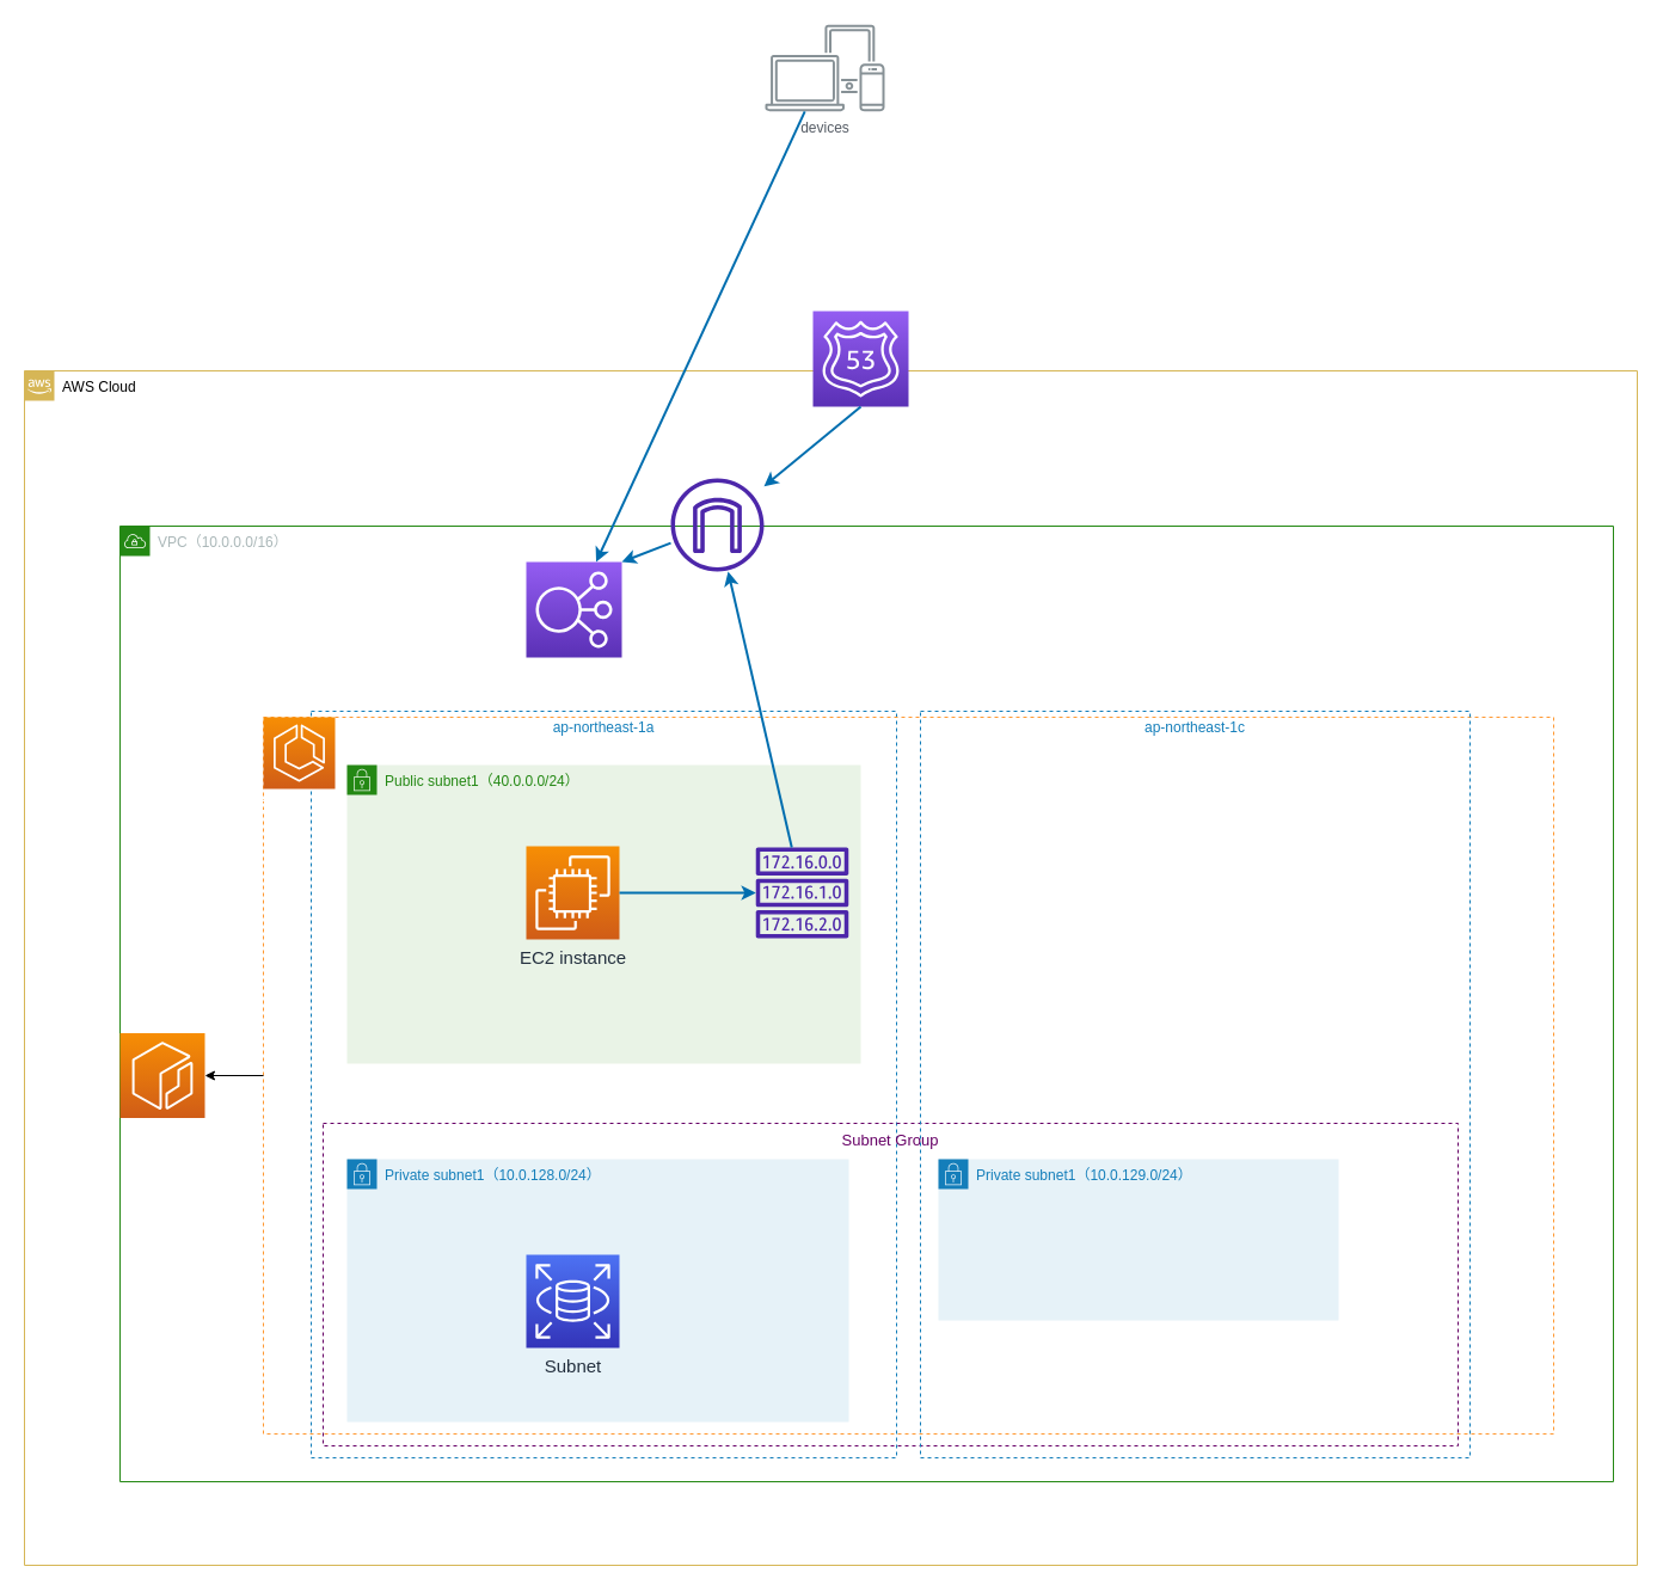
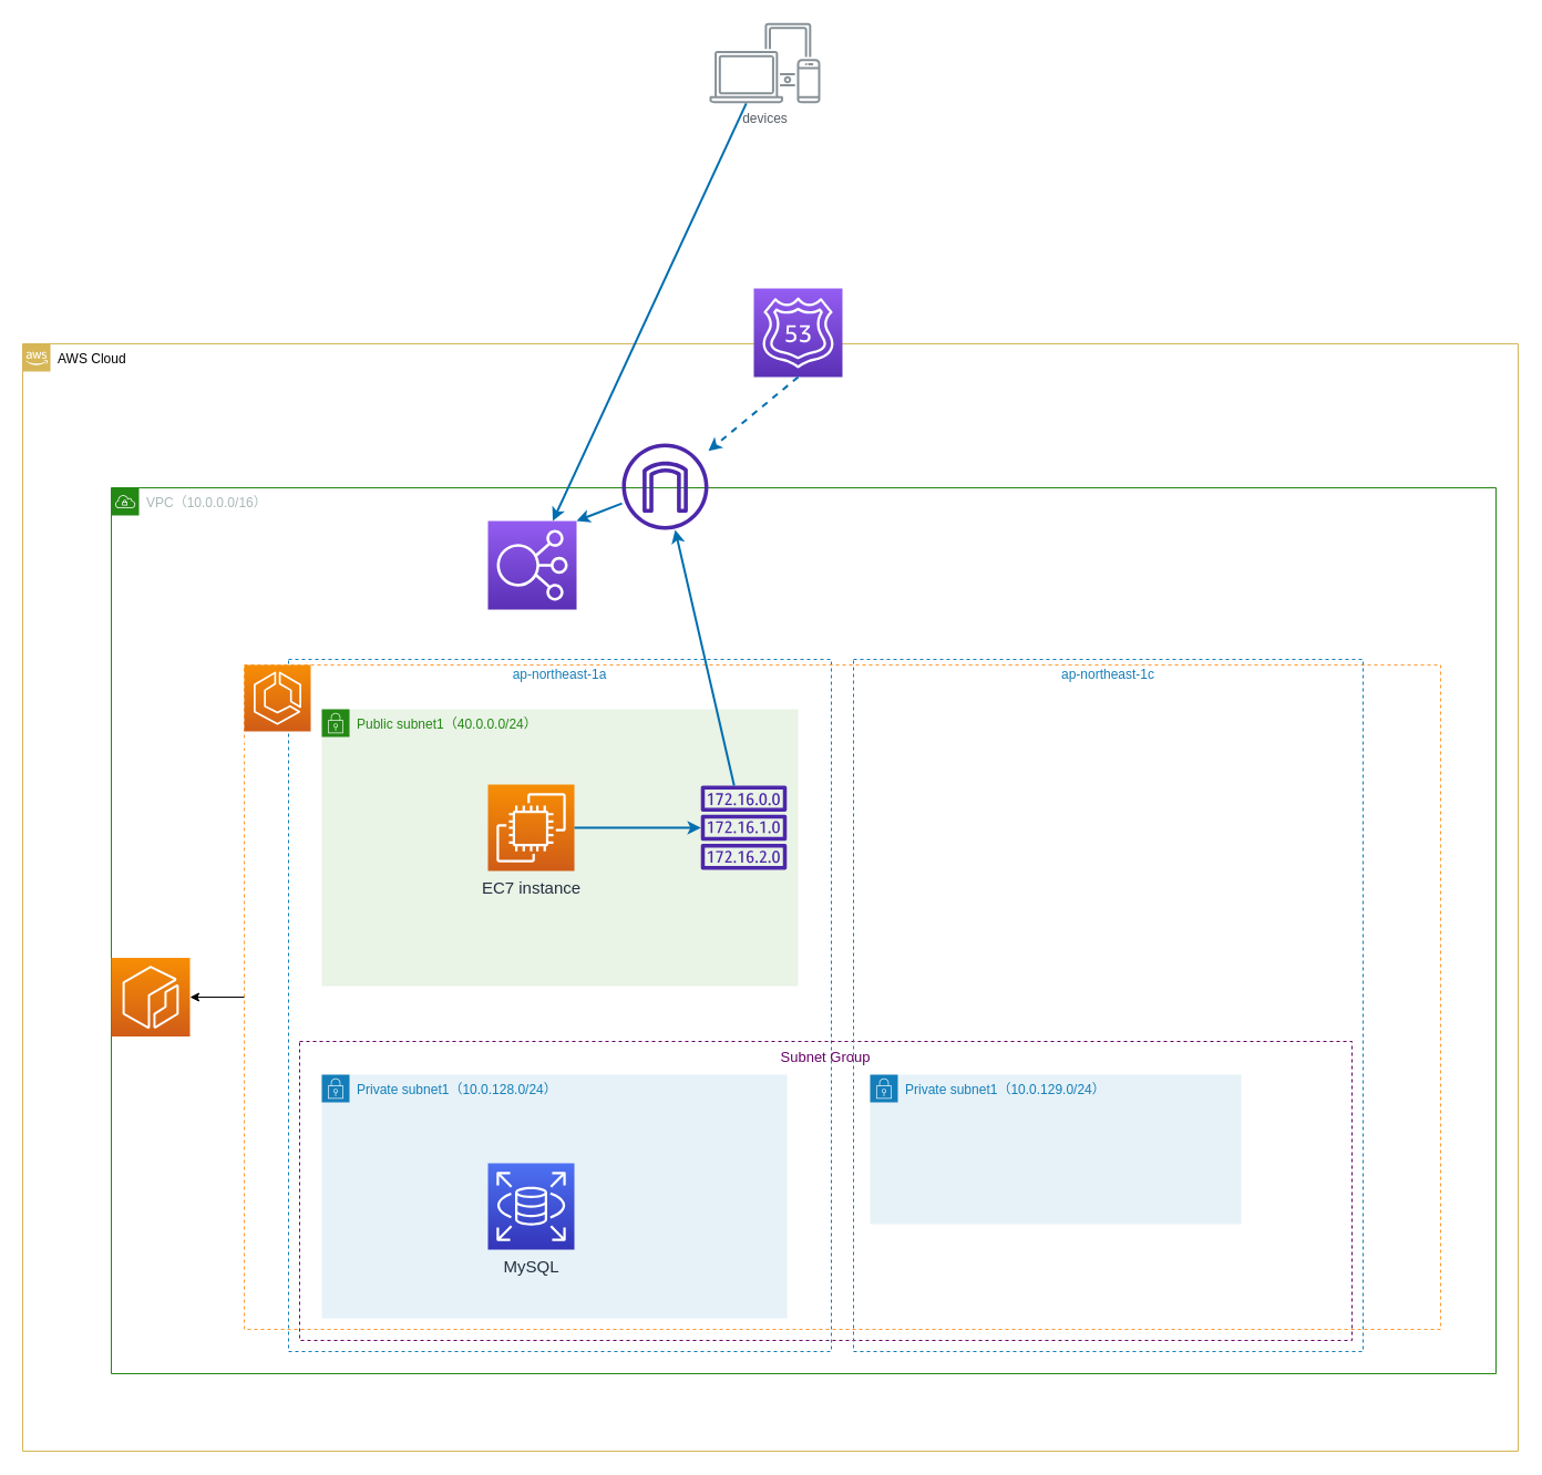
  <mxCell id="0" />
  <mxCell id="1" parent="0" />
  <mxCell id="2" value="VPC（10.0.0.0/16）" style="points=[[0,0],[0.25,0],[0.5,0],[0.75,0],[1,0],[1,0.25],[1,0.5],[1,0.75],[1,1],[0.75,1],[0.5,1],[0.25,1],[0,1],[0,0.75],[0,0.5],[0,0.25]];outlineConnect=0;gradientColor=none;html=1;whiteSpace=wrap;fontSize=12;fontStyle=0;container=1;pointerEvents=0;collapsible=0;recursiveResize=0;shape=mxgraph.aws4.group;grIcon=mxgraph.aws4.group_vpc;strokeColor=#248814;fillColor=none;verticalAlign=top;align=left;spacingLeft=30;fontColor=#AAB7B8;dashed=0;" parent="1" vertex="1"><mxGeometry x="100" y="440" width="1250" height="800" as="geometry" /></mxCell>
  <mxCell id="3" value="&lt;font style=&quot;font-size: 14px;&quot; color=&quot;#ffffff&quot;&gt;AWS&lt;/font&gt;" style="sketch=0;outlineConnect=0;fontColor=#232F3E;gradientColor=none;fillColor=#4D27AA;strokeColor=none;dashed=0;verticalLabelPosition=bottom;verticalAlign=top;align=center;html=1;fontSize=12;fontStyle=0;aspect=fixed;pointerEvents=1;shape=mxgraph.aws4.internet_gateway;" parent="2" vertex="1"><mxGeometry x="461" y="-40" width="78" height="78" as="geometry" /></mxCell>
  <mxCell id="4" value="AWS Cloud" style="points=[[0,0],[0.25,0],[0.5,0],[0.75,0],[1,0],[1,0.25],[1,0.5],[1,0.75],[1,1],[0.75,1],[0.5,1],[0.25,1],[0,1],[0,0.75],[0,0.5],[0,0.25]];outlineConnect=0;html=1;whiteSpace=wrap;fontSize=12;fontStyle=0;container=1;pointerEvents=0;collapsible=0;recursiveResize=0;shape=mxgraph.aws4.group;grIcon=mxgraph.aws4.group_aws_cloud_alt;strokeColor=#d6b656;fillColor=none;verticalAlign=top;align=left;spacingLeft=30;dashed=0;" parent="1" vertex="1"><mxGeometry x="20" y="310" width="1350" height="1000" as="geometry" /></mxCell>
  <mxCell id="5" value="ap-northeast-1a" style="fillColor=none;strokeColor=#147EBA;dashed=1;verticalAlign=top;fontStyle=0;fontColor=#147EBA;" parent="4" vertex="1"><mxGeometry x="240" y="285" width="490" height="625" as="geometry" /></mxCell>
  <mxCell id="6" value="Subnet Group" style="fillColor=none;strokeColor=#660066;dashed=1;verticalAlign=top;fontStyle=0;fontColor=#660066;fontSize=13;" vertex="1" parent="4"><mxGeometry x="250" y="630" width="950" height="270" as="geometry" /></mxCell>
  <mxCell id="7" value="Public subnet1（40.0.0.0/24）" style="points=[[0,0],[0.25,0],[0.5,0],[0.75,0],[1,0],[1,0.25],[1,0.5],[1,0.75],[1,1],[0.75,1],[0.5,1],[0.25,1],[0,1],[0,0.75],[0,0.5],[0,0.25]];outlineConnect=0;gradientColor=none;html=1;whiteSpace=wrap;fontSize=12;fontStyle=0;container=1;pointerEvents=0;collapsible=0;recursiveResize=0;shape=mxgraph.aws4.group;grIcon=mxgraph.aws4.group_security_group;grStroke=0;strokeColor=#248814;fillColor=#E9F3E6;verticalAlign=top;align=left;spacingLeft=30;fontColor=#248814;dashed=0;" parent="4" vertex="1"><mxGeometry x="270" y="330" width="430" height="250" as="geometry" /></mxCell>
  <mxCell id="8" value="" style="dashed=1;verticalAlign=top;fontStyle=0;fontSize=15;fillColor=none;strokeColor=#FF9933;align=right;" parent="4" vertex="1"><mxGeometry x="200" y="290" width="1080" height="600" as="geometry" /></mxCell>
  <mxCell id="9" value="ap-northeast-1c" style="fillColor=none;strokeColor=#147EBA;dashed=1;verticalAlign=top;fontStyle=0;fontColor=#147EBA;" parent="4" vertex="1"><mxGeometry x="750" y="285" width="460" height="625" as="geometry" /></mxCell>
  <mxCell id="10" value="Private subnet1（10.0.128.0/24）" style="points=[[0,0],[0.25,0],[0.5,0],[0.75,0],[1,0],[1,0.25],[1,0.5],[1,0.75],[1,1],[0.75,1],[0.5,1],[0.25,1],[0,1],[0,0.75],[0,0.5],[0,0.25]];outlineConnect=0;gradientColor=none;html=1;whiteSpace=wrap;fontSize=12;fontStyle=0;container=1;pointerEvents=0;collapsible=0;recursiveResize=0;shape=mxgraph.aws4.group;grIcon=mxgraph.aws4.group_security_group;grStroke=0;strokeColor=#147EBA;fillColor=#E6F2F8;verticalAlign=top;align=left;spacingLeft=30;fontColor=#147EBA;dashed=0;" parent="4" vertex="1"><mxGeometry x="270" y="660" width="420" height="220" as="geometry" /></mxCell>
- <mxCell id="11" value="&lt;font style=&quot;font-size: 15px;&quot;&gt;Subnet&lt;/font&gt;" style="sketch=0;points=[[0,0,0],[0.25,0,0],[0.5,0,0],[0.75,0,0],[1,0,0],[0,1,0],[0.25,1,0],[0.5,1,0],[0.75,1,0],[1,1,0],[0,0.25,0],[0,0.5,0],[0,0.75,0],[1,0.25,0],[1,0.5,0],[1,0.75,0]];outlineConnect=0;fontColor=#232F3E;gradientColor=#4D72F3;gradientDirection=north;fillColor=#3334B9;strokeColor=#ffffff;dashed=0;verticalLabelPosition=bottom;verticalAlign=top;align=center;html=1;fontSize=12;fontStyle=0;aspect=fixed;shape=mxgraph.aws4.resourceIcon;resIcon=mxgraph.aws4.rds;" parent="4" vertex="1"><mxGeometry x="420" y="740" width="78" height="78" as="geometry" /></mxCell>
- <mxCell id="12" value="&lt;font style=&quot;font-size: 15px;&quot;&gt;EC2 instance&lt;/font&gt;" style="sketch=0;points=[[0,0,0],[0.25,0,0],[0.5,0,0],[0.75,0,0],[1,0,0],[0,1,0],[0.25,1,0],[0.5,1,0],[0.75,1,0],[1,1,0],[0,0.25,0],[0,0.5,0],[0,0.75,0],[1,0.25,0],[1,0.5,0],[1,0.75,0]];outlineConnect=0;fontColor=#232F3E;gradientColor=#F78E04;gradientDirection=north;fillColor=#D05C17;strokeColor=#ffffff;dashed=0;verticalLabelPosition=bottom;verticalAlign=top;align=center;html=1;fontSize=12;fontStyle=0;aspect=fixed;shape=mxgraph.aws4.resourceIcon;resIcon=mxgraph.aws4.ec2;" parent="4" vertex="1"><mxGeometry x="420" y="398" width="78" height="78" as="geometry" /></mxCell>
+ <mxCell id="11" value="&lt;font style=&quot;font-size: 15px;&quot;&gt;MySQL&lt;/font&gt;" style="sketch=0;points=[[0,0,0],[0.25,0,0],[0.5,0,0],[0.75,0,0],[1,0,0],[0,1,0],[0.25,1,0],[0.5,1,0],[0.75,1,0],[1,1,0],[0,0.25,0],[0,0.5,0],[0,0.75,0],[1,0.25,0],[1,0.5,0],[1,0.75,0]];outlineConnect=0;fontColor=#232F3E;gradientColor=#4D72F3;gradientDirection=north;fillColor=#3334B9;strokeColor=#ffffff;dashed=0;verticalLabelPosition=bottom;verticalAlign=top;align=center;html=1;fontSize=12;fontStyle=0;aspect=fixed;shape=mxgraph.aws4.resourceIcon;resIcon=mxgraph.aws4.rds;" parent="4" vertex="1"><mxGeometry x="420" y="740" width="78" height="78" as="geometry" /></mxCell>
+ <mxCell id="12" value="&lt;font style=&quot;font-size: 15px;&quot;&gt;EC7 instance&lt;/font&gt;" style="sketch=0;points=[[0,0,0],[0.25,0,0],[0.5,0,0],[0.75,0,0],[1,0,0],[0,1,0],[0.25,1,0],[0.5,1,0],[0.75,1,0],[1,1,0],[0,0.25,0],[0,0.5,0],[0,0.75,0],[1,0.25,0],[1,0.5,0],[1,0.75,0]];outlineConnect=0;fontColor=#232F3E;gradientColor=#F78E04;gradientDirection=north;fillColor=#D05C17;strokeColor=#ffffff;dashed=0;verticalLabelPosition=bottom;verticalAlign=top;align=center;html=1;fontSize=12;fontStyle=0;aspect=fixed;shape=mxgraph.aws4.resourceIcon;resIcon=mxgraph.aws4.ec2;" parent="4" vertex="1"><mxGeometry x="420" y="398" width="78" height="78" as="geometry" /></mxCell>
  <mxCell id="13" value="" style="sketch=0;outlineConnect=0;fontColor=#232F3E;gradientColor=none;fillColor=#4D27AA;strokeColor=none;dashed=0;verticalLabelPosition=bottom;verticalAlign=top;align=center;html=1;fontSize=12;fontStyle=0;aspect=fixed;pointerEvents=1;shape=mxgraph.aws4.route_table;" parent="4" vertex="1"><mxGeometry x="612" y="399" width="78" height="76" as="geometry" /></mxCell>
  <mxCell id="14" value="" style="endArrow=classic;html=1;fontSize=14;fontColor=#FFFFFF;fillColor=#1ba1e2;strokeColor=#006EAF;strokeWidth=2;exitX=1;exitY=0.5;exitDx=0;exitDy=0;exitPerimeter=0;" parent="4" source="12" target="13" edge="1"><mxGeometry width="50" height="50" relative="1" as="geometry"><mxPoint x="1616.258" y="392" as="sourcePoint" /><mxPoint x="1438.002" y="179.999" as="targetPoint" /></mxGeometry></mxCell>
  <mxCell id="15" value="&lt;font color=&quot;#ffffff&quot;&gt;ELB（https通信化）&lt;/font&gt;" style="sketch=0;points=[[0,0,0],[0.25,0,0],[0.5,0,0],[0.75,0,0],[1,0,0],[0,1,0],[0.25,1,0],[0.5,1,0],[0.75,1,0],[1,1,0],[0,0.25,0],[0,0.5,0],[0,0.75,0],[1,0.25,0],[1,0.5,0],[1,0.75,0]];outlineConnect=0;fontColor=#232F3E;gradientColor=#945DF2;gradientDirection=north;fillColor=#5A30B5;strokeColor=#ffffff;dashed=0;verticalLabelPosition=bottom;verticalAlign=top;align=center;html=1;fontSize=12;fontStyle=0;aspect=fixed;shape=mxgraph.aws4.resourceIcon;resIcon=mxgraph.aws4.elastic_load_balancing;" parent="4" vertex="1"><mxGeometry x="420" y="160" width="80" height="80" as="geometry" /></mxCell>
  <mxCell id="16" value="Private subnet1（10.0.129.0/24）" style="points=[[0,0],[0.25,0],[0.5,0],[0.75,0],[1,0],[1,0.25],[1,0.5],[1,0.75],[1,1],[0.75,1],[0.5,1],[0.25,1],[0,1],[0,0.75],[0,0.5],[0,0.25]];outlineConnect=0;gradientColor=none;html=1;whiteSpace=wrap;fontSize=12;fontStyle=0;container=1;pointerEvents=0;collapsible=0;recursiveResize=0;shape=mxgraph.aws4.group;grIcon=mxgraph.aws4.group_security_group;grStroke=0;strokeColor=#147EBA;fillColor=#E6F2F8;verticalAlign=top;align=left;spacingLeft=30;fontColor=#147EBA;dashed=0;" vertex="1" parent="4"><mxGeometry x="765" y="660" width="335" height="135" as="geometry" /></mxCell>
  <mxCell id="17" style="edgeStyle=none;html=1;exitX=0;exitY=0.5;exitDx=0;exitDy=0;entryX=1;entryY=0.5;entryDx=0;entryDy=0;entryPerimeter=0;fontSize=13;fontColor=#000000;" edge="1" parent="4" source="8" target="19"><mxGeometry relative="1" as="geometry" /></mxCell>
  <mxCell id="18" value="&lt;font color=&quot;#ffffff&quot; style=&quot;font-size: 13px;&quot;&gt;ECS Cluster&lt;/font&gt;" style="sketch=0;points=[[0,0,0],[0.25,0,0],[0.5,0,0],[0.75,0,0],[1,0,0],[0,1,0],[0.25,1,0],[0.5,1,0],[0.75,1,0],[1,1,0],[0,0.25,0],[0,0.5,0],[0,0.75,0],[1,0.25,0],[1,0.5,0],[1,0.75,0]];outlineConnect=0;fontColor=#232F3E;gradientColor=#F78E04;gradientDirection=north;fillColor=#D05C17;strokeColor=#ffffff;dashed=0;verticalLabelPosition=bottom;verticalAlign=top;align=center;html=1;fontSize=12;fontStyle=0;aspect=fixed;shape=mxgraph.aws4.resourceIcon;resIcon=mxgraph.aws4.ecs;" parent="4" vertex="1"><mxGeometry x="200" y="290" width="60" height="60" as="geometry" /></mxCell>
  <mxCell id="19" value="&lt;font style=&quot;font-size: 15px;&quot; color=&quot;#ffffff&quot;&gt;ECR&lt;/font&gt;" style="sketch=0;points=[[0,0,0],[0.25,0,0],[0.5,0,0],[0.75,0,0],[1,0,0],[0,1,0],[0.25,1,0],[0.5,1,0],[0.75,1,0],[1,1,0],[0,0.25,0],[0,0.5,0],[0,0.75,0],[1,0.25,0],[1,0.5,0],[1,0.75,0]];outlineConnect=0;fontColor=#232F3E;gradientColor=#F78E04;gradientDirection=north;fillColor=#D05C17;strokeColor=#ffffff;dashed=0;verticalLabelPosition=bottom;verticalAlign=top;align=center;html=1;fontSize=12;fontStyle=0;aspect=fixed;shape=mxgraph.aws4.resourceIcon;resIcon=mxgraph.aws4.ecr;" parent="4" vertex="1"><mxGeometry x="80" y="554.5" width="71" height="71" as="geometry" /></mxCell>
  <mxCell id="20" value="devices" style="sketch=0;outlineConnect=0;gradientColor=none;fontColor=#545B64;strokeColor=none;fillColor=#879196;dashed=0;verticalLabelPosition=bottom;verticalAlign=top;align=center;html=1;fontSize=12;fontStyle=0;aspect=fixed;shape=mxgraph.aws4.illustration_devices;pointerEvents=1" parent="1" vertex="1"><mxGeometry x="640" y="20" width="100" height="73" as="geometry" /></mxCell>
  <mxCell id="21" value="&lt;font style=&quot;font-size: 14px;&quot; color=&quot;#ffffff&quot;&gt;Route53(DNS)&lt;/font&gt;" style="sketch=0;points=[[0,0,0],[0.25,0,0],[0.5,0,0],[0.75,0,0],[1,0,0],[0,1,0],[0.25,1,0],[0.5,1,0],[0.75,1,0],[1,1,0],[0,0.25,0],[0,0.5,0],[0,0.75,0],[1,0.25,0],[1,0.5,0],[1,0.75,0]];outlineConnect=0;fontColor=#232F3E;gradientColor=#945DF2;gradientDirection=north;fillColor=#5A30B5;strokeColor=#ffffff;dashed=0;verticalLabelPosition=bottom;verticalAlign=top;align=center;html=1;fontSize=12;fontStyle=0;aspect=fixed;shape=mxgraph.aws4.resourceIcon;resIcon=mxgraph.aws4.route_53;" parent="1" vertex="1"><mxGeometry x="680" y="260" width="80" height="80" as="geometry" /></mxCell>
  <mxCell id="22" value="" style="endArrow=classic;html=1;fontSize=14;fontColor=#FFFFFF;fillColor=#1ba1e2;strokeColor=#006EAF;strokeWidth=2;" parent="1" source="20" target="15" edge="1"><mxGeometry width="50" height="50" relative="1" as="geometry"><mxPoint x="810" y="540" as="sourcePoint" /><mxPoint x="860" y="490" as="targetPoint" /></mxGeometry></mxCell>
- <mxCell id="23" value="" style="endArrow=classic;html=1;fontSize=14;fontColor=#FFFFFF;fillColor=#1ba1e2;strokeColor=#006EAF;strokeWidth=2;exitX=0.5;exitY=1;exitDx=0;exitDy=0;exitPerimeter=0;" parent="1" source="21" target="3" edge="1"><mxGeometry width="50" height="50" relative="1" as="geometry"><mxPoint x="859.997" y="365.431" as="sourcePoint" /><mxPoint x="964.23" y="512.56" as="targetPoint" /></mxGeometry></mxCell>
+ <mxCell id="23" value="" style="endArrow=classic;html=1;fontSize=14;fontColor=#FFFFFF;fillColor=#1ba1e2;strokeColor=#006EAF;strokeWidth=2;exitX=0.5;exitY=1;exitDx=0;exitDy=0;exitPerimeter=0;dashed=1;" parent="1" source="21" target="3" edge="1"><mxGeometry width="50" height="50" relative="1" as="geometry"><mxPoint x="859.997" y="365.431" as="sourcePoint" /><mxPoint x="964.23" y="512.56" as="targetPoint" /></mxGeometry></mxCell>
  <mxCell id="24" value="" style="endArrow=classic;html=1;fontSize=14;fontColor=#FFFFFF;fillColor=#1ba1e2;strokeColor=#006EAF;strokeWidth=2;" parent="1" source="13" target="3" edge="1"><mxGeometry width="50" height="50" relative="1" as="geometry"><mxPoint x="729" y="620" as="sourcePoint" /><mxPoint x="730" y="768" as="targetPoint" /></mxGeometry></mxCell>
  <mxCell id="25" value="" style="endArrow=classic;html=1;fontSize=14;fontColor=#FFFFFF;fillColor=#1ba1e2;strokeColor=#006EAF;strokeWidth=2;entryX=1;entryY=0;entryDx=0;entryDy=0;entryPerimeter=0;" parent="1" source="3" target="15" edge="1"><mxGeometry width="50" height="50" relative="1" as="geometry"><mxPoint x="879.997" y="470.001" as="sourcePoint" /><mxPoint x="984.23" y="617.13" as="targetPoint" /></mxGeometry></mxCell>
